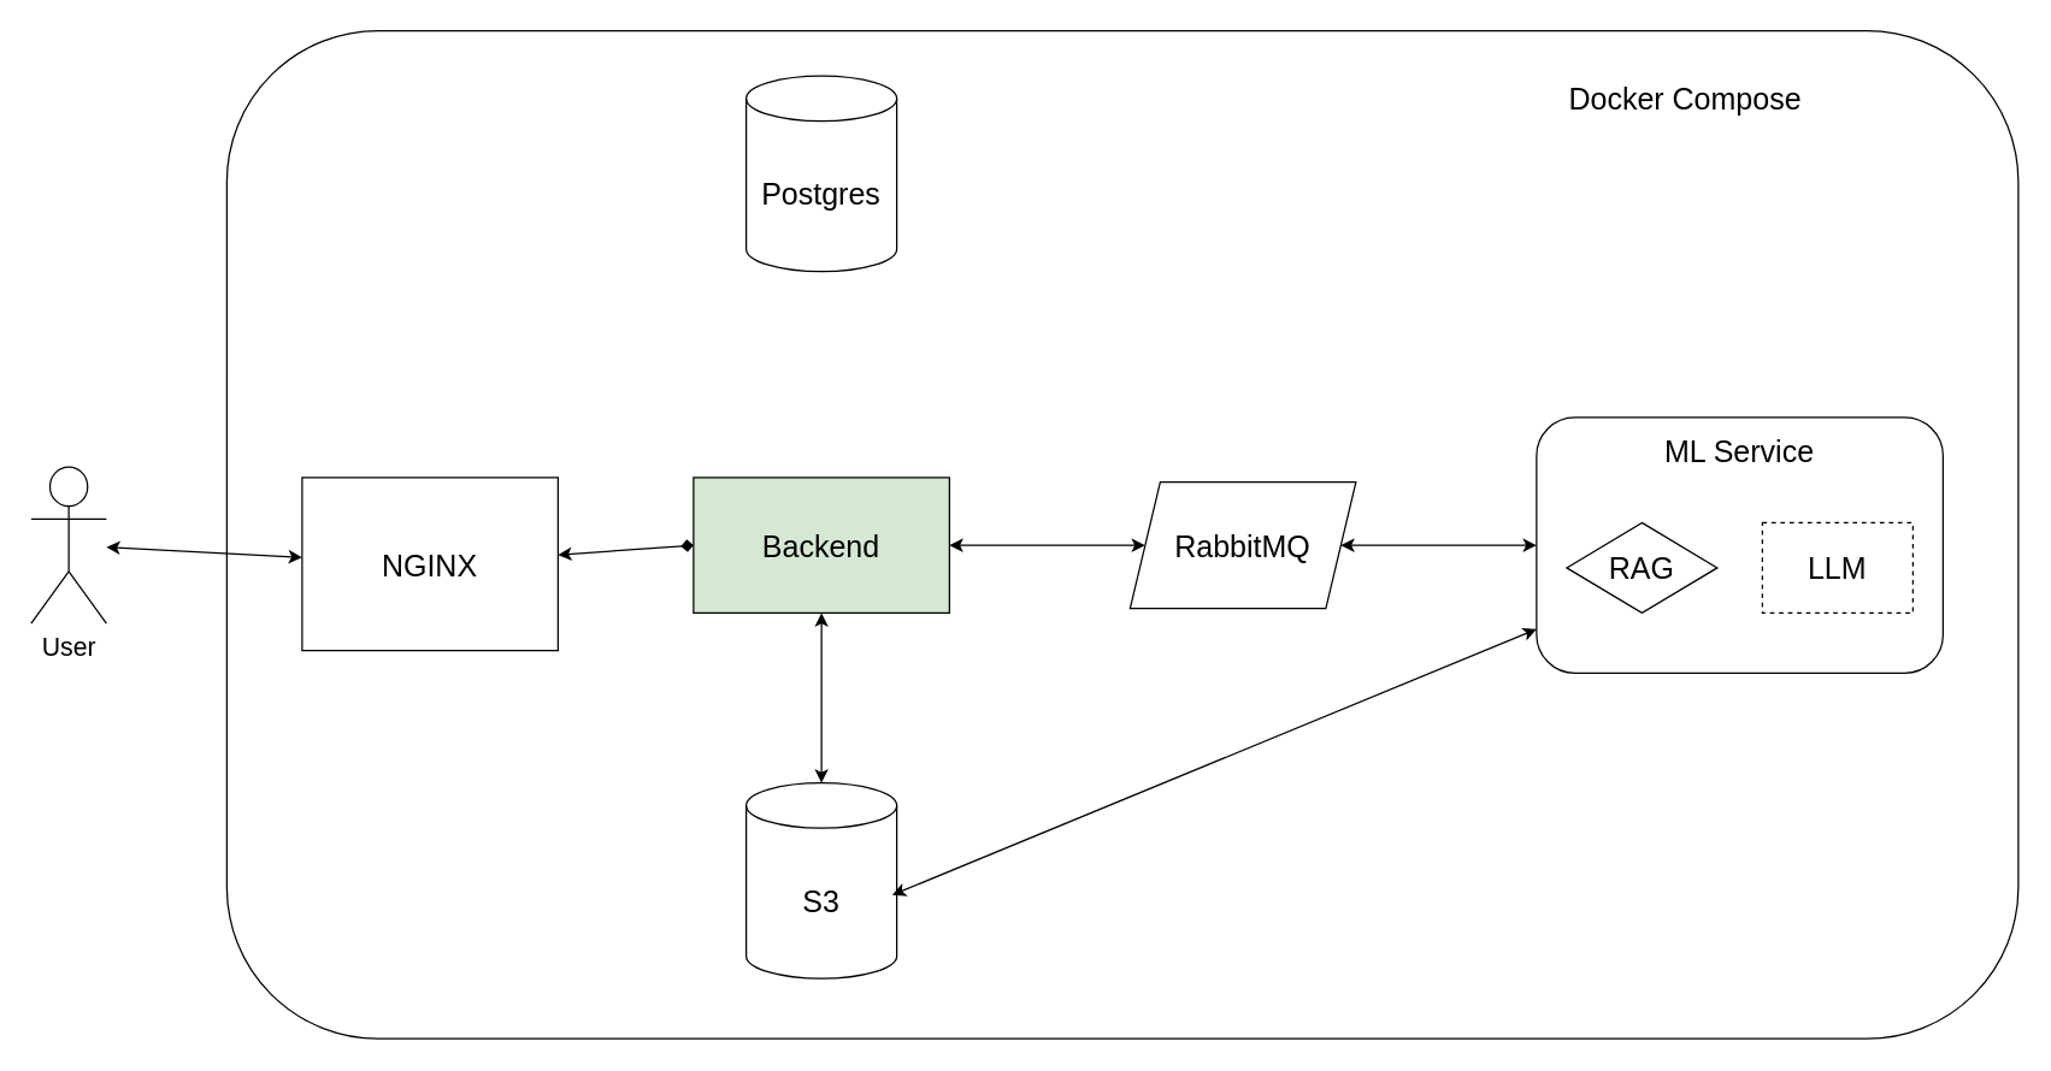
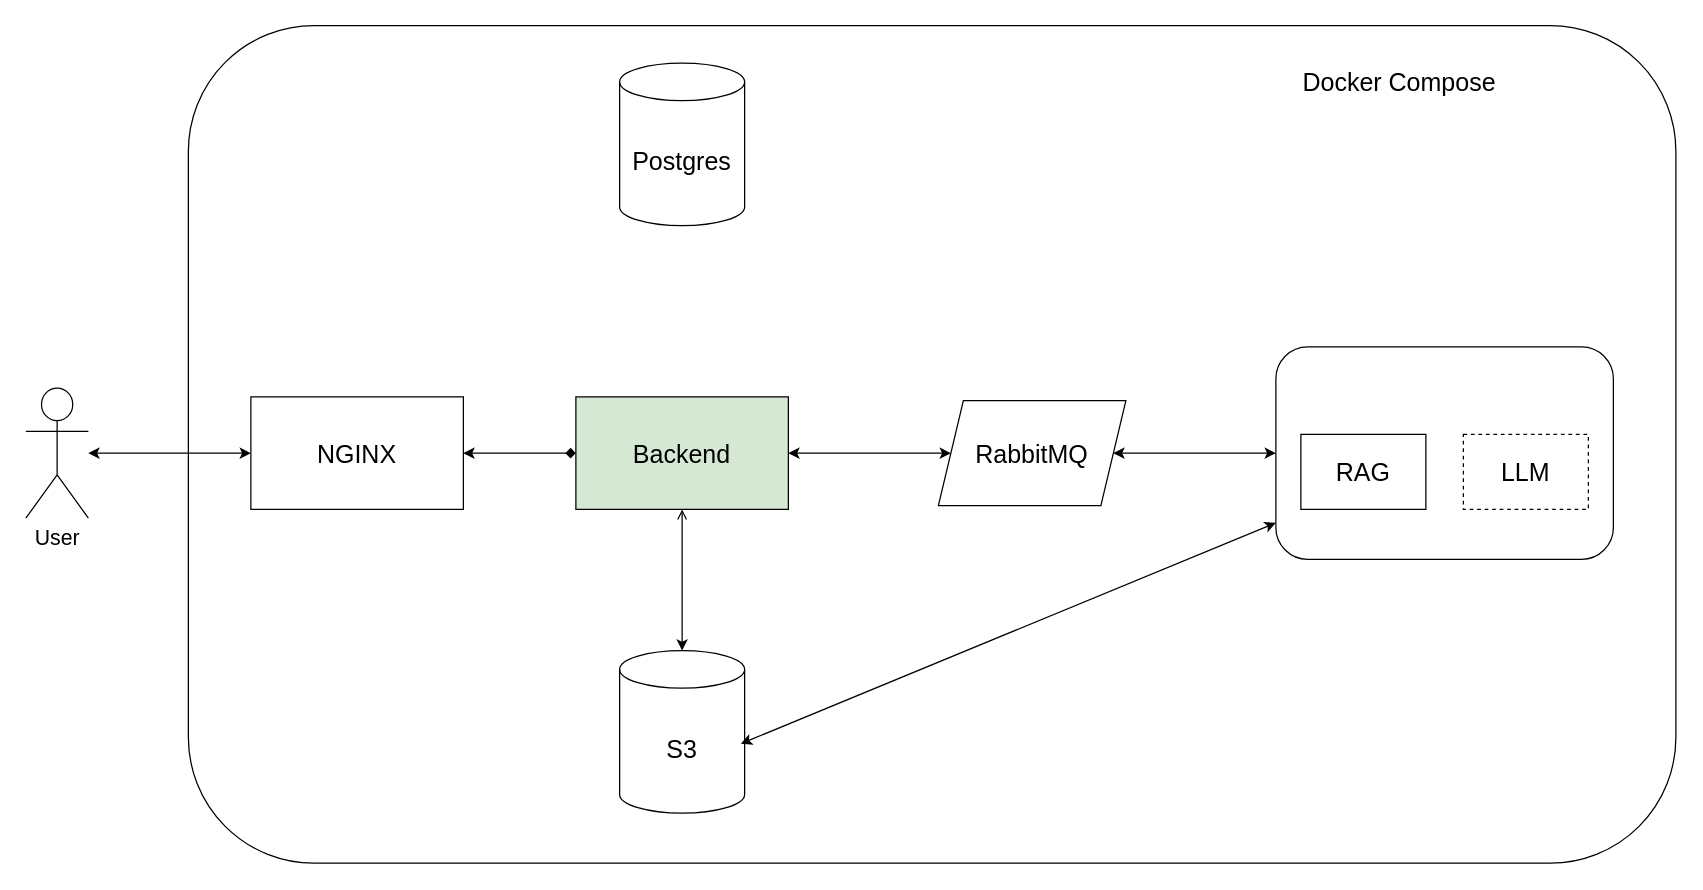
  <mxCell id="0" />
  <mxCell id="1" parent="0" />
  <mxCell id="2" value="" style="rounded=1;whiteSpace=wrap;html=1;" vertex="1" parent="1"><mxGeometry x="150" y="20" width="1190" height="670" as="geometry" /></mxCell>
  <mxCell id="3" value="" style="rounded=1;whiteSpace=wrap;html=1;" vertex="1" parent="1"><mxGeometry x="1020" y="277" width="270" height="170" as="geometry" /></mxCell>
  <mxCell id="4" value="&lt;font style=&quot;font-size: 20px;&quot;&gt;Backend&lt;/font&gt;" style="rounded=0;whiteSpace=wrap;html=1;fillColor=#d5e8d4;" vertex="1" parent="1"><mxGeometry x="460" y="317" width="170" height="90" as="geometry" /></mxCell>
  <mxCell id="5" value="&lt;font style=&quot;font-size: 20px;&quot;&gt;LLM&lt;/font&gt;" style="rounded=0;whiteSpace=wrap;html=1;dashed=1;" vertex="1" parent="1"><mxGeometry x="1170" y="347" width="100" height="60" as="geometry" /></mxCell>
  <mxCell id="6" value="&lt;font style=&quot;font-size: 20px;&quot;&gt;RabbitMQ&lt;/font&gt;" style="shape=parallelogram;perimeter=parallelogramPerimeter;whiteSpace=wrap;html=1;fixedSize=1;" vertex="1" parent="1"><mxGeometry x="750" y="320" width="150" height="84" as="geometry" /></mxCell>
  <mxCell id="7" value="&lt;font style=&quot;font-size: 20px;&quot;&gt;Postgres&lt;/font&gt;" style="shape=cylinder3;whiteSpace=wrap;html=1;boundedLbl=1;backgroundOutline=1;size=15;" vertex="1" parent="1"><mxGeometry x="495" y="50" width="100" height="130" as="geometry" /></mxCell>
  <mxCell id="8" value="&lt;font style=&quot;font-size: 20px;&quot;&gt;S3&lt;/font&gt;" style="shape=cylinder3;whiteSpace=wrap;html=1;boundedLbl=1;backgroundOutline=1;size=15;" vertex="1" parent="1"><mxGeometry x="495" y="520" width="100" height="130" as="geometry" /></mxCell>
  <mxCell id="9" value="" style="endArrow=classic;startArrow=classic;html=1;rounded=0;entryX=0;entryY=0.5;entryDx=0;entryDy=0;exitX=1;exitY=0.5;exitDx=0;exitDy=0;" edge="1" parent="1" source="4" target="6"><mxGeometry width="50" height="50" relative="1" as="geometry"><mxPoint x="710" y="447" as="sourcePoint" /><mxPoint x="710" y="310" as="targetPoint" /></mxGeometry></mxCell>
  <mxCell id="10" value="" style="endArrow=classic;startArrow=classic;html=1;rounded=0;" edge="1" parent="1" source="6" target="3"><mxGeometry width="50" height="50" relative="1" as="geometry"><mxPoint x="950" y="300" as="sourcePoint" /><mxPoint x="970" y="290" as="targetPoint" /></mxGeometry></mxCell>
- <mxCell id="11" value="" style="endArrow=classic;startArrow=classic;html=1;rounded=0;exitX=0.5;exitY=0;exitDx=0;exitDy=0;exitPerimeter=0;" edge="1" parent="1" source="8" target="4"><mxGeometry width="50" height="50" relative="1" as="geometry"><mxPoint x="544.5" y="541" as="sourcePoint" /><mxPoint x="520" y="450" as="targetPoint" /></mxGeometry></mxCell>
- <mxCell id="12" value="&lt;span style=&quot;font-size: 20px;&quot;&gt;ML Service&lt;/span&gt;" style="text;html=1;align=center;verticalAlign=middle;whiteSpace=wrap;rounded=0;" vertex="1" parent="1"><mxGeometry x="1080" y="284" width="150" height="30" as="geometry" /></mxCell>
- <mxCell id="13" value="&lt;font style=&quot;font-size: 20px;&quot;&gt;RAG&lt;/font&gt;" style="rhombus;whiteSpace=wrap;html=1;" vertex="1" parent="1"><mxGeometry x="1040" y="347" width="100" height="60" as="geometry" /></mxCell>
- <mxCell id="14" value="&lt;font style=&quot;font-size: 20px;&quot;&gt;NGINX&lt;/font&gt;" style="rounded=0;whiteSpace=wrap;html=1;" vertex="1" parent="1"><mxGeometry x="200" y="317" width="170" height="115" as="geometry" /></mxCell>
+ <mxCell id="11" value="" style="endArrow=open;startArrow=classic;html=1;rounded=0;exitX=0.5;exitY=0;exitDx=0;exitDy=0;exitPerimeter=0;" edge="1" parent="1" source="8" target="4"><mxGeometry width="50" height="50" relative="1" as="geometry"><mxPoint x="544.5" y="541" as="sourcePoint" /><mxPoint x="520" y="450" as="targetPoint" /></mxGeometry></mxCell>
+ <mxCell id="13" value="&lt;font style=&quot;font-size: 20px;&quot;&gt;RAG&lt;/font&gt;" style="rounded=0;whiteSpace=wrap;html=1;" vertex="1" parent="1"><mxGeometry x="1040" y="347" width="100" height="60" as="geometry" /></mxCell>
+ <mxCell id="14" value="&lt;font style=&quot;font-size: 20px;&quot;&gt;NGINX&lt;/font&gt;" style="rounded=0;whiteSpace=wrap;html=1;" vertex="1" parent="1"><mxGeometry x="200" y="317" width="170" height="90" as="geometry" /></mxCell>
  <mxCell id="15" value="&lt;font style=&quot;font-size: 17px;&quot;&gt;User&lt;/font&gt;" style="shape=umlActor;verticalLabelPosition=bottom;verticalAlign=top;html=1;outlineConnect=0;" vertex="1" parent="1"><mxGeometry x="20" y="310" width="50" height="104" as="geometry" /></mxCell>
  <mxCell id="16" value="" style="endArrow=diamond;startArrow=classic;html=1;rounded=0;entryX=0;entryY=0.5;entryDx=0;entryDy=0;" edge="1" parent="1" source="14" target="4"><mxGeometry width="50" height="50" relative="1" as="geometry"><mxPoint x="310" y="430" as="sourcePoint" /><mxPoint x="440" y="430" as="targetPoint" /></mxGeometry></mxCell>
  <mxCell id="17" value="" style="endArrow=classic;startArrow=classic;html=1;rounded=0;" edge="1" parent="1" source="15" target="14"><mxGeometry width="50" height="50" relative="1" as="geometry"><mxPoint x="110" y="390" as="sourcePoint" /><mxPoint x="160" y="351.66" as="targetPoint" /></mxGeometry></mxCell>
  <mxCell id="18" value="&lt;font style=&quot;font-size: 20px;&quot;&gt;Docker Compose&lt;/font&gt;" style="text;html=1;align=center;verticalAlign=middle;whiteSpace=wrap;rounded=0;" vertex="1" parent="1"><mxGeometry x="1009" y="50" width="220" height="30" as="geometry" /></mxCell>
  <mxCell id="19" value="" style="endArrow=classic;startArrow=classic;html=1;rounded=0;entryX=0.97;entryY=0.573;entryDx=0;entryDy=0;entryPerimeter=0;" edge="1" parent="1" source="3" target="8"><mxGeometry width="50" height="50" relative="1" as="geometry"><mxPoint x="780" y="430" as="sourcePoint" /><mxPoint x="620" y="590" as="targetPoint" /></mxGeometry></mxCell>
